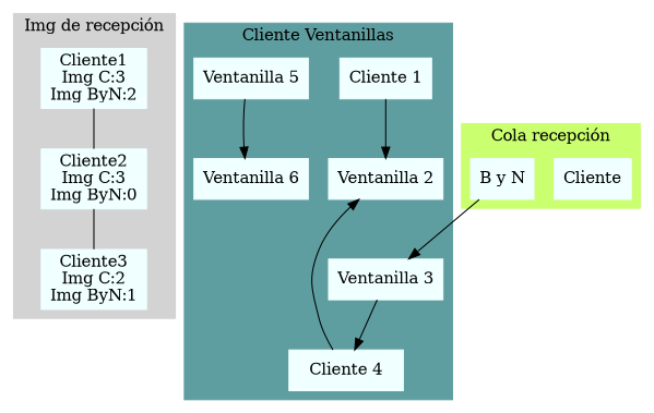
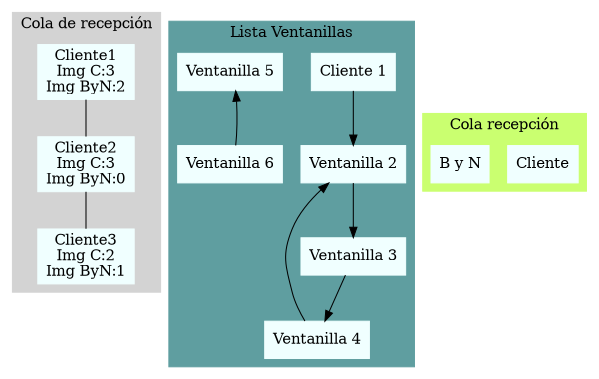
  digraph {
    rankdir=TB
    node [color=azure1 shape=box style=filled]
    n1 [label="Cliente1\nImg C:3\nImg ByN:2"]
    n2 [label="Cliente2\nImg C:3\nImg ByN:0"]
    n3 [label="Cliente3\nImg C:2\nImg ByN:1"]
    n4 [label="Cliente 1"]
    n5 [label="Ventanilla 2"]
    n6 [label="Ventanilla 3"]
-   n7 [label="Cliente 4"]
+   n7 [label="Ventanilla 4"]
    n8 [label="Ventanilla 5"]
    n9 [label="Ventanilla 6"]
    n10 [label=Cliente]
    n11 [label="B y N"]
    subgraph cluster_1 {
      color=lightgrey
-     label="Img de recepción"
+     label="Cola de recepción"
      style=filled
      n1
      n2
      n3
    }
    subgraph cluster_2 {
      color=cadetblue
-     label="Cliente Ventanillas"
+     label="Lista Ventanillas"
      style=filled
      n4
      n5
      n6
      n7
      n8
      n9
    }
    subgraph cluster_3 {
      color=darkolivegreen1
      label="Cola recepción"
      style=filled
      n10
      n11
    }
    n1 -> n2 [arrowhead=none]
    n2 -> n3 [arrowhead=none]
    n4 -> n5
-   n11 -> n6
+   n5 -> n6
    n6 -> n7
    n7 -> n5
-   n8 -> n9
+   n9 -> n8
  }
